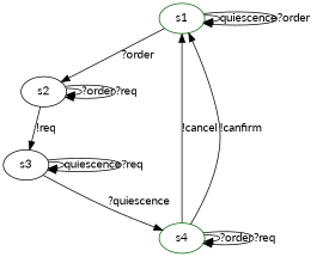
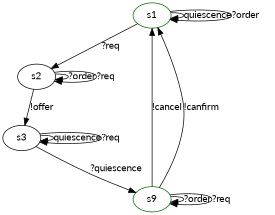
  digraph {
    fontname=Lato
    node [color=darkgreen fontname=Lato]
    edge [fontname=Lato]
    n1 [label=s1]
    n2 [color=black label=s2]
    n3 [color=black label=s3]
-   n4 [label=s4]
+   n4 [label=s9]
    n1 -> n1 [label=quiescence]
    n1 -> n1 [label="?order"]
-   n1 -> n2 [label="?order"]
+   n1 -> n2 [label="?req"]
    n2 -> n2 [label="?order"]
    n2 -> n2 [label="?req"]
-   n2 -> n3 [label="!req"]
+   n2 -> n3 [label="!offer"]
    n3 -> n3 [label=quiescence]
    n3 -> n3 [label="?req"]
    n3 -> n4 [label="?quiescence"]
    n4 -> n1 [label="!cancel"]
    n4 -> n1 [label="!canfirm"]
    n4 -> n4 [label="?order"]
    n4 -> n4 [label="?req"]
  }
